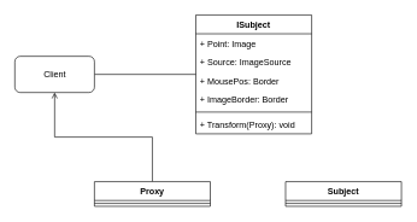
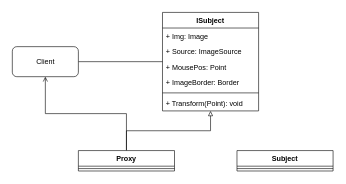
  <mxCell id="0" />
  <mxCell id="1" parent="0" />
  <mxCell id="2" value="ISubject" style="swimlane;fontStyle=1;align=center;verticalAlign=top;childLayout=stackLayout;horizontal=1;startSize=26;horizontalStack=0;resizeParent=1;resizeParentMax=0;resizeLast=0;collapsible=1;marginBottom=0;" vertex="1" parent="1"><mxGeometry x="270" y="20" width="160" height="164" as="geometry" /></mxCell>
- <mxCell id="3" value="+ Point: Image" style="text;strokeColor=none;fillColor=none;align=left;verticalAlign=top;spacingLeft=4;spacingRight=4;overflow=hidden;rotatable=0;points=[[0,0.5],[1,0.5]];portConstraint=eastwest;" vertex="1" parent="2"><mxGeometry y="26" width="160" height="26" as="geometry" /></mxCell>
+ <mxCell id="3" value="+ Img: Image" style="text;strokeColor=none;fillColor=none;align=left;verticalAlign=top;spacingLeft=4;spacingRight=4;overflow=hidden;rotatable=0;points=[[0,0.5],[1,0.5]];portConstraint=eastwest;" vertex="1" parent="2"><mxGeometry y="26" width="160" height="26" as="geometry" /></mxCell>
  <mxCell id="4" value="+ Source: ImageSource" style="text;strokeColor=none;fillColor=none;align=left;verticalAlign=top;spacingLeft=4;spacingRight=4;overflow=hidden;rotatable=0;points=[[0,0.5],[1,0.5]];portConstraint=eastwest;" vertex="1" parent="2"><mxGeometry y="52" width="160" height="26" as="geometry" /></mxCell>
- <mxCell id="5" value="+ MousePos: Border" style="text;strokeColor=none;fillColor=none;align=left;verticalAlign=top;spacingLeft=4;spacingRight=4;overflow=hidden;rotatable=0;points=[[0,0.5],[1,0.5]];portConstraint=eastwest;" vertex="1" parent="2"><mxGeometry y="78" width="160" height="26" as="geometry" /></mxCell>
+ <mxCell id="5" value="+ MousePos: Point" style="text;strokeColor=none;fillColor=none;align=left;verticalAlign=top;spacingLeft=4;spacingRight=4;overflow=hidden;rotatable=0;points=[[0,0.5],[1,0.5]];portConstraint=eastwest;" vertex="1" parent="2"><mxGeometry y="78" width="160" height="26" as="geometry" /></mxCell>
  <mxCell id="6" value="+ ImageBorder: Border" style="text;strokeColor=none;fillColor=none;align=left;verticalAlign=top;spacingLeft=4;spacingRight=4;overflow=hidden;rotatable=0;points=[[0,0.5],[1,0.5]];portConstraint=eastwest;" vertex="1" parent="2"><mxGeometry y="104" width="160" height="26" as="geometry" /></mxCell>
  <mxCell id="7" value="" style="line;strokeWidth=1;fillColor=none;align=left;verticalAlign=middle;spacingTop=-1;spacingLeft=3;spacingRight=3;rotatable=0;labelPosition=right;points=[];portConstraint=eastwest;" vertex="1" parent="2"><mxGeometry y="130" width="160" height="8" as="geometry" /></mxCell>
- <mxCell id="8" value="+ Transform(Proxy): void" style="text;strokeColor=none;fillColor=none;align=left;verticalAlign=top;spacingLeft=4;spacingRight=4;overflow=hidden;rotatable=0;points=[[0,0.5],[1,0.5]];portConstraint=eastwest;" vertex="1" parent="2"><mxGeometry y="138" width="160" height="26" as="geometry" /></mxCell>
+ <mxCell id="8" value="+ Transform(Point): void" style="text;strokeColor=none;fillColor=none;align=left;verticalAlign=top;spacingLeft=4;spacingRight=4;overflow=hidden;rotatable=0;points=[[0,0.5],[1,0.5]];portConstraint=eastwest;" vertex="1" parent="2"><mxGeometry y="138" width="160" height="26" as="geometry" /></mxCell>
  <mxCell id="9" value="Subject" style="swimlane;fontStyle=1;align=center;verticalAlign=top;childLayout=stackLayout;horizontal=1;startSize=26;horizontalStack=0;resizeParent=1;resizeParentMax=0;resizeLast=0;collapsible=1;marginBottom=0;" vertex="1" parent="1"><mxGeometry x="394" y="250" width="160" height="34" as="geometry" /></mxCell>
  <mxCell id="10" value="" style="line;strokeWidth=1;fillColor=none;align=left;verticalAlign=middle;spacingTop=-1;spacingLeft=3;spacingRight=3;rotatable=0;labelPosition=right;points=[];portConstraint=eastwest;" vertex="1" parent="9"><mxGeometry y="26" width="160" height="8" as="geometry" /></mxCell>
+ <mxCell id="11" style="edgeStyle=orthogonalEdgeStyle;rounded=0;orthogonalLoop=1;jettySize=auto;html=1;endArrow=block;endFill=0;" edge="1" parent="1" source="13" target="2"><mxGeometry relative="1" as="geometry" /></mxCell>
  <mxCell id="12" style="edgeStyle=orthogonalEdgeStyle;rounded=0;orthogonalLoop=1;jettySize=auto;html=1;endArrow=open;endFill=0;" edge="1" parent="1" source="13" target="16"><mxGeometry relative="1" as="geometry" /></mxCell>
  <mxCell id="13" value="Proxy" style="swimlane;fontStyle=1;align=center;verticalAlign=top;childLayout=stackLayout;horizontal=1;startSize=26;horizontalStack=0;resizeParent=1;resizeParentMax=0;resizeLast=0;collapsible=1;marginBottom=0;" vertex="1" parent="1"><mxGeometry x="130" y="250" width="160" height="34" as="geometry" /></mxCell>
  <mxCell id="14" value="" style="line;strokeWidth=1;fillColor=none;align=left;verticalAlign=middle;spacingTop=-1;spacingLeft=3;spacingRight=3;rotatable=0;labelPosition=right;points=[];portConstraint=eastwest;" vertex="1" parent="13"><mxGeometry y="26" width="160" height="8" as="geometry" /></mxCell>
  <mxCell id="15" style="edgeStyle=orthogonalEdgeStyle;rounded=0;orthogonalLoop=1;jettySize=auto;html=1;endArrow=none;endFill=0;" edge="1" parent="1" source="16" target="2"><mxGeometry relative="1" as="geometry" /></mxCell>
  <mxCell id="16" value="Client" style="html=1;rounded=1;" vertex="1" parent="1"><mxGeometry x="20" y="77" width="110" height="50" as="geometry" /></mxCell>
